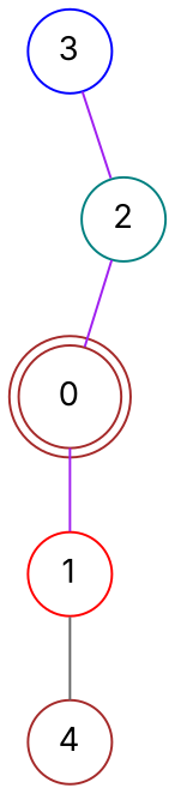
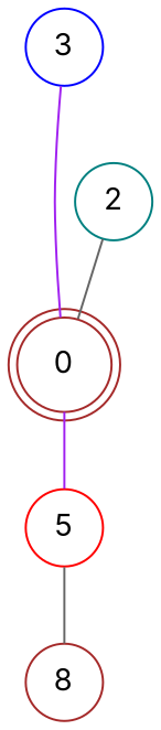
  graph {
    fontname=Inter
    rankdir=TB
    node [color=brown fontname=Inter shape=circle]
    edge [color=purple fontname=Inter]
    0 [shape=doublecircle]
-   1 [color=red]
-   4
+   1 [color=red label=5]
+   4 [label=8]
    2 [color=teal]
    3 [color=blue]
    0 -- 1
    1 -- 4 [color=gray40]
-   2 -- 0
-   3 -- 2
+   2 -- 0 [color=gray40]
+   3 -- 0
  }
